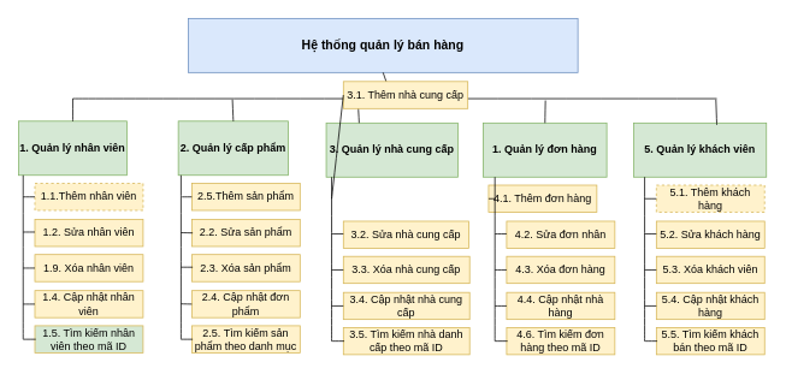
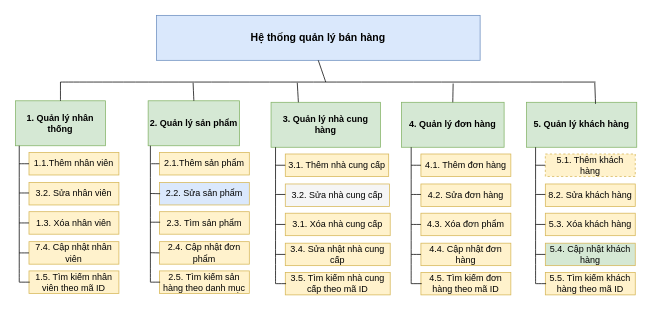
  <mxCell id="0" />
  <mxCell id="1" parent="0" />
  <mxCell id="2" value="Hệ thống quản lý bán hàng" style="rounded=0;whiteSpace=wrap;html=1;labelBackgroundColor=none;fillColor=#dae8fc;strokeColor=#6c8ebf;fontStyle=1;fontSize=14;" vertex="1" parent="1"><mxGeometry x="208" y="20" width="432" height="60" as="geometry" /></mxCell>
- <mxCell id="3" value="1. Quản lý nhân viên" style="rounded=0;whiteSpace=wrap;html=1;verticalAlign=middle;fillColor=#d5e8d4;strokeColor=#82b366;fontStyle=1;fontSize=12;" vertex="1" parent="1"><mxGeometry x="20" y="134" width="120" height="60" as="geometry" /></mxCell>
- <mxCell id="4" value="2. Quản lý cấp phẩm" style="rounded=0;whiteSpace=wrap;html=1;verticalAlign=middle;fillColor=#d5e8d4;strokeColor=#82b366;fontStyle=1;fontSize=12;" vertex="1" parent="1"><mxGeometry x="197" y="134" width="122" height="60" as="geometry" /></mxCell>
- <mxCell id="5" value="3. Quản lý nhà cung cấp" style="rounded=0;whiteSpace=wrap;html=1;verticalAlign=middle;fillColor=#d5e8d4;strokeColor=#82b366;fontStyle=1;fontSize=12;" vertex="1" parent="1"><mxGeometry x="361" y="136" width="146" height="60" as="geometry" /></mxCell>
- <mxCell id="6" value="1. Quản lý đơn hàng" style="rounded=0;whiteSpace=wrap;html=1;verticalAlign=middle;fillColor=#d5e8d4;strokeColor=#82b366;fontStyle=1;fontSize=12;" vertex="1" parent="1"><mxGeometry x="535" y="136" width="137" height="60" as="geometry" /></mxCell>
- <mxCell id="7" value="5. Quản lý khách viên" style="rounded=0;whiteSpace=wrap;html=1;verticalAlign=middle;fillColor=#d5e8d4;strokeColor=#82b366;fontStyle=1;fontSize=12;" vertex="1" parent="1"><mxGeometry x="702" y="136" width="147" height="60" as="geometry" /></mxCell>
+ <mxCell id="3" value="1. Quản lý nhân thống" style="rounded=0;whiteSpace=wrap;html=1;verticalAlign=middle;fillColor=#d5e8d4;strokeColor=#82b366;fontStyle=1;fontSize=12;" vertex="1" parent="1"><mxGeometry x="20" y="134" width="120" height="60" as="geometry" /></mxCell>
+ <mxCell id="4" value="2. Quản lý sản phẩm" style="rounded=0;whiteSpace=wrap;html=1;verticalAlign=middle;fillColor=#d5e8d4;strokeColor=#82b366;fontStyle=1;fontSize=12;" vertex="1" parent="1"><mxGeometry x="197" y="134" width="122" height="60" as="geometry" /></mxCell>
+ <mxCell id="5" value="3. Quản lý nhà cung hàng" style="rounded=0;whiteSpace=wrap;html=1;verticalAlign=middle;fillColor=#d5e8d4;strokeColor=#82b366;fontStyle=1;fontSize=12;" vertex="1" parent="1"><mxGeometry x="361" y="136" width="146" height="60" as="geometry" /></mxCell>
+ <mxCell id="6" value="4. Quản lý đơn hàng" style="rounded=0;whiteSpace=wrap;html=1;verticalAlign=middle;fillColor=#d5e8d4;strokeColor=#82b366;fontStyle=1;fontSize=12;" vertex="1" parent="1"><mxGeometry x="535" y="136" width="137" height="60" as="geometry" /></mxCell>
+ <mxCell id="7" value="5. Quản lý khách hàng" style="rounded=0;whiteSpace=wrap;html=1;verticalAlign=middle;fillColor=#d5e8d4;strokeColor=#82b366;fontStyle=1;fontSize=12;" vertex="1" parent="1"><mxGeometry x="702" y="136" width="147" height="60" as="geometry" /></mxCell>
  <mxCell id="8" value="" style="endArrow=none;html=1;rounded=0;fontSize=12;startSize=8;endSize=8;curved=1;entryX=0.5;entryY=1;entryDx=0;entryDy=0;" edge="1" parent="1" target="2"><mxGeometry width="50" height="50" relative="1" as="geometry"><mxPoint x="434" y="109" as="sourcePoint" /><mxPoint x="463" y="245" as="targetPoint" /></mxGeometry></mxCell>
  <mxCell id="9" value="" style="endArrow=none;html=1;rounded=0;fontSize=12;startSize=8;endSize=8;curved=1;" edge="1" parent="1"><mxGeometry width="50" height="50" relative="1" as="geometry"><mxPoint x="80" y="109" as="sourcePoint" /><mxPoint x="794" y="109" as="targetPoint" /></mxGeometry></mxCell>
  <mxCell id="10" value="" style="endArrow=none;html=1;rounded=0;fontSize=12;startSize=8;endSize=8;curved=1;exitX=0.5;exitY=0;exitDx=0;exitDy=0;" edge="1" parent="1" source="3"><mxGeometry width="50" height="50" relative="1" as="geometry"><mxPoint x="413" y="295" as="sourcePoint" /><mxPoint x="80" y="109" as="targetPoint" /></mxGeometry></mxCell>
  <mxCell id="11" value="" style="endArrow=none;html=1;rounded=0;fontSize=12;startSize=8;endSize=8;curved=1;exitX=0.25;exitY=0;exitDx=0;exitDy=0;" edge="1" parent="1" source="5"><mxGeometry width="50" height="50" relative="1" as="geometry"><mxPoint x="413" y="295" as="sourcePoint" /><mxPoint x="396" y="110" as="targetPoint" /></mxGeometry></mxCell>
  <mxCell id="12" value="" style="endArrow=none;html=1;rounded=0;fontSize=12;startSize=8;endSize=8;curved=1;exitX=0.5;exitY=0;exitDx=0;exitDy=0;" edge="1" parent="1" source="6"><mxGeometry width="50" height="50" relative="1" as="geometry"><mxPoint x="423" y="305" as="sourcePoint" /><mxPoint x="604" y="111" as="targetPoint" /></mxGeometry></mxCell>
  <mxCell id="13" value="" style="endArrow=none;html=1;rounded=0;fontSize=12;startSize=8;endSize=8;curved=1;" edge="1" parent="1"><mxGeometry width="50" height="50" relative="1" as="geometry"><mxPoint x="794" y="138" as="sourcePoint" /><mxPoint x="793" y="110" as="targetPoint" /></mxGeometry></mxCell>
  <mxCell id="14" value="" style="endArrow=none;html=1;rounded=0;fontSize=12;startSize=8;endSize=8;curved=1;exitX=0.5;exitY=0;exitDx=0;exitDy=0;" edge="1" parent="1" source="4"><mxGeometry width="50" height="50" relative="1" as="geometry"><mxPoint x="207" y="160" as="sourcePoint" /><mxPoint x="257" y="110" as="targetPoint" /></mxGeometry></mxCell>
- <mxCell id="15" value="1.1.Thêm nhân viên" style="rounded=0;whiteSpace=wrap;html=1;fillColor=#fff2cc;strokeColor=#d6b656;dashed=1;" vertex="1" parent="1"><mxGeometry x="38" y="203" width="120" height="30" as="geometry" /></mxCell>
- <mxCell id="16" value="1.2. Sửa nhân viên" style="rounded=0;whiteSpace=wrap;html=1;fillColor=#fff2cc;strokeColor=#d6b656;" vertex="1" parent="1"><mxGeometry x="38" y="243" width="120" height="30" as="geometry" /></mxCell>
- <mxCell id="17" value="1.9. Xóa nhân viên" style="rounded=0;whiteSpace=wrap;html=1;fillColor=#fff2cc;strokeColor=#d6b656;" vertex="1" parent="1"><mxGeometry x="38" y="282" width="120" height="30" as="geometry" /></mxCell>
- <mxCell id="18" value="1.4. Cập nhật nhân viên" style="rounded=0;whiteSpace=wrap;html=1;fillColor=#fff2cc;strokeColor=#d6b656;" vertex="1" parent="1"><mxGeometry x="38" y="322" width="120" height="30" as="geometry" /></mxCell>
- <mxCell id="19" value="1.5. Tìm kiếm nhân viên theo mã ID" style="rounded=0;whiteSpace=wrap;html=1;fillColor=#d5e8d4;strokeColor=#d6b656;" vertex="1" parent="1"><mxGeometry x="38" y="361" width="120" height="30" as="geometry" /></mxCell>
+ <mxCell id="15" value="1.1.Thêm nhân viên" style="rounded=0;whiteSpace=wrap;html=1;fillColor=#fff2cc;strokeColor=#d6b656;" vertex="1" parent="1"><mxGeometry x="38" y="203" width="120" height="30" as="geometry" /></mxCell>
+ <mxCell id="16" value="3.2. Sửa nhân viên" style="rounded=0;whiteSpace=wrap;html=1;fillColor=#fff2cc;strokeColor=#d6b656;" vertex="1" parent="1"><mxGeometry x="38" y="243" width="120" height="30" as="geometry" /></mxCell>
+ <mxCell id="17" value="1.3. Xóa nhân viên" style="rounded=0;whiteSpace=wrap;html=1;fillColor=#fff2cc;strokeColor=#d6b656;" vertex="1" parent="1"><mxGeometry x="38" y="282" width="120" height="30" as="geometry" /></mxCell>
+ <mxCell id="18" value="7.4. Cập nhật nhân viên" style="rounded=0;whiteSpace=wrap;html=1;fillColor=#fff2cc;strokeColor=#d6b656;" vertex="1" parent="1"><mxGeometry x="38" y="322" width="120" height="30" as="geometry" /></mxCell>
+ <mxCell id="19" value="1.5. Tìm kiếm nhân viên theo mã ID" style="rounded=0;whiteSpace=wrap;html=1;fillColor=#fff2cc;strokeColor=#d6b656;" vertex="1" parent="1"><mxGeometry x="38" y="361" width="120" height="30" as="geometry" /></mxCell>
  <mxCell id="20" value="" style="endArrow=none;html=1;rounded=0;fontSize=12;startSize=8;endSize=8;curved=1;" edge="1" parent="1"><mxGeometry width="50" height="50" relative="1" as="geometry"><mxPoint x="25" y="376" as="sourcePoint" /><mxPoint x="25" y="194" as="targetPoint" /></mxGeometry></mxCell>
  <mxCell id="21" value="" style="endArrow=none;html=1;rounded=0;fontSize=12;startSize=8;endSize=8;curved=1;" edge="1" parent="1"><mxGeometry width="50" height="50" relative="1" as="geometry"><mxPoint x="25" y="376" as="sourcePoint" /><mxPoint x="39" y="376" as="targetPoint" /></mxGeometry></mxCell>
  <mxCell id="22" value="" style="endArrow=none;html=1;rounded=0;fontSize=12;startSize=8;endSize=8;curved=1;" edge="1" parent="1"><mxGeometry width="50" height="50" relative="1" as="geometry"><mxPoint x="25" y="337" as="sourcePoint" /><mxPoint x="38" y="337" as="targetPoint" /></mxGeometry></mxCell>
  <mxCell id="23" value="" style="endArrow=none;html=1;rounded=0;fontSize=12;startSize=8;endSize=8;curved=1;" edge="1" parent="1"><mxGeometry width="50" height="50" relative="1" as="geometry"><mxPoint x="25" y="297" as="sourcePoint" /><mxPoint x="38" y="297" as="targetPoint" /></mxGeometry></mxCell>
  <mxCell id="24" value="" style="endArrow=none;html=1;rounded=0;fontSize=12;startSize=8;endSize=8;curved=1;" edge="1" parent="1"><mxGeometry width="50" height="50" relative="1" as="geometry"><mxPoint x="25" y="257" as="sourcePoint" /><mxPoint x="38" y="257" as="targetPoint" /></mxGeometry></mxCell>
  <mxCell id="25" value="" style="endArrow=none;html=1;rounded=0;fontSize=12;startSize=8;endSize=8;curved=1;entryX=0;entryY=0.5;entryDx=0;entryDy=0;" edge="1" parent="1" target="15"><mxGeometry width="50" height="50" relative="1" as="geometry"><mxPoint x="25" y="218" as="sourcePoint" /><mxPoint x="38" y="217" as="targetPoint" /></mxGeometry></mxCell>
- <mxCell id="26" value="2.5.Thêm sản phẩm" style="rounded=0;whiteSpace=wrap;html=1;fillColor=#fff2cc;strokeColor=#d6b656;" vertex="1" parent="1"><mxGeometry x="212" y="203" width="120" height="30" as="geometry" /></mxCell>
- <mxCell id="27" value="2.2. Sửa sản phẩm" style="rounded=0;whiteSpace=wrap;html=1;fillColor=#fff2cc;strokeColor=#d6b656;" vertex="1" parent="1"><mxGeometry x="212" y="243" width="120" height="30" as="geometry" /></mxCell>
- <mxCell id="28" value="2.3. Xóa sản phẩm" style="rounded=0;whiteSpace=wrap;html=1;fillColor=#fff2cc;strokeColor=#d6b656;" vertex="1" parent="1"><mxGeometry x="212" y="282" width="120" height="30" as="geometry" /></mxCell>
+ <mxCell id="26" value="2.1.Thêm sản phẩm" style="rounded=0;whiteSpace=wrap;html=1;fillColor=#fff2cc;strokeColor=#d6b656;" vertex="1" parent="1"><mxGeometry x="212" y="203" width="120" height="30" as="geometry" /></mxCell>
+ <mxCell id="27" value="2.2. Sửa sản phẩm" style="rounded=0;whiteSpace=wrap;html=1;fillColor=#dae8fc;strokeColor=#d6b656;" vertex="1" parent="1"><mxGeometry x="212" y="243" width="120" height="30" as="geometry" /></mxCell>
+ <mxCell id="28" value="2.3. Tìm sản phẩm" style="rounded=0;whiteSpace=wrap;html=1;fillColor=#fff2cc;strokeColor=#d6b656;" vertex="1" parent="1"><mxGeometry x="212" y="282" width="120" height="30" as="geometry" /></mxCell>
  <mxCell id="29" value="2.4. Cập nhật đơn phẩm" style="rounded=0;whiteSpace=wrap;html=1;fillColor=#fff2cc;strokeColor=#d6b656;" vertex="1" parent="1"><mxGeometry x="212" y="322" width="120" height="30" as="geometry" /></mxCell>
- <mxCell id="30" value="2.5. Tìm kiếm sản phẩm theo danh mục" style="rounded=0;whiteSpace=wrap;html=1;fillColor=#fff2cc;strokeColor=#d6b656;" vertex="1" parent="1"><mxGeometry x="212" y="361" width="120" height="30" as="geometry" /></mxCell>
+ <mxCell id="30" value="2.5. Tìm kiếm sản hàng theo danh mục" style="rounded=0;whiteSpace=wrap;html=1;fillColor=#fff2cc;strokeColor=#d6b656;" vertex="1" parent="1"><mxGeometry x="212" y="361" width="120" height="30" as="geometry" /></mxCell>
  <mxCell id="31" value="" style="endArrow=none;html=1;rounded=0;fontSize=12;startSize=8;endSize=8;curved=1;" edge="1" parent="1"><mxGeometry width="50" height="50" relative="1" as="geometry"><mxPoint x="200" y="376" as="sourcePoint" /><mxPoint x="200" y="194" as="targetPoint" /></mxGeometry></mxCell>
  <mxCell id="32" value="" style="endArrow=none;html=1;rounded=0;fontSize=12;startSize=8;endSize=8;curved=1;" edge="1" parent="1"><mxGeometry width="50" height="50" relative="1" as="geometry"><mxPoint x="200" y="376" as="sourcePoint" /><mxPoint x="213" y="376" as="targetPoint" /></mxGeometry></mxCell>
  <mxCell id="33" value="" style="endArrow=none;html=1;rounded=0;fontSize=12;startSize=8;endSize=8;curved=1;" edge="1" parent="1"><mxGeometry width="50" height="50" relative="1" as="geometry"><mxPoint x="200" y="336.71" as="sourcePoint" /><mxPoint x="212" y="337" as="targetPoint" /></mxGeometry></mxCell>
  <mxCell id="34" value="" style="endArrow=none;html=1;rounded=0;fontSize=12;startSize=8;endSize=8;curved=1;" edge="1" parent="1"><mxGeometry width="50" height="50" relative="1" as="geometry"><mxPoint x="200" y="296" as="sourcePoint" /><mxPoint x="213" y="296" as="targetPoint" /></mxGeometry></mxCell>
  <mxCell id="35" value="" style="endArrow=none;html=1;rounded=0;fontSize=12;startSize=8;endSize=8;curved=1;" edge="1" parent="1"><mxGeometry width="50" height="50" relative="1" as="geometry"><mxPoint x="200" y="257.71" as="sourcePoint" /><mxPoint x="213" y="258" as="targetPoint" /></mxGeometry></mxCell>
  <mxCell id="36" value="" style="endArrow=none;html=1;rounded=0;fontSize=12;startSize=8;endSize=8;curved=1;" edge="1" parent="1"><mxGeometry width="50" height="50" relative="1" as="geometry"><mxPoint x="201" y="218" as="sourcePoint" /><mxPoint x="212" y="218" as="targetPoint" /></mxGeometry></mxCell>
- <mxCell id="37" value="3.1. Thêm nhà cung cấp" style="rounded=0;whiteSpace=wrap;html=1;fillColor=#fff2cc;strokeColor=#d6b656;" vertex="1" parent="1"><mxGeometry x="380" y="90" width="138" height="30" as="geometry" /></mxCell>
- <mxCell id="38" value="3.2. Sửa nhà cung cấp" style="rounded=0;whiteSpace=wrap;html=1;fillColor=#fff2cc;strokeColor=#d6b656;" vertex="1" parent="1"><mxGeometry x="380" y="245" width="139" height="30" as="geometry" /></mxCell>
- <mxCell id="39" value="3.3. Xóa nhà cung cấp" style="rounded=0;whiteSpace=wrap;html=1;fillColor=#fff2cc;strokeColor=#d6b656;" vertex="1" parent="1"><mxGeometry x="380" y="284" width="140" height="30" as="geometry" /></mxCell>
- <mxCell id="40" value="3.4. Cập nhật nhà cung cấp" style="rounded=0;whiteSpace=wrap;html=1;fillColor=#fff2cc;strokeColor=#d6b656;" vertex="1" parent="1"><mxGeometry x="380" y="324" width="140" height="30" as="geometry" /></mxCell>
- <mxCell id="41" value="3.5. Tìm kiếm nhà danh cấp theo mã ID" style="rounded=0;whiteSpace=wrap;html=1;fillColor=#fff2cc;strokeColor=#d6b656;" vertex="1" parent="1"><mxGeometry x="380" y="363" width="140" height="30" as="geometry" /></mxCell>
+ <mxCell id="37" value="3.1. Thêm nhà cung cấp" style="rounded=0;whiteSpace=wrap;html=1;fillColor=#fff2cc;strokeColor=#d6b656;" vertex="1" parent="1"><mxGeometry x="380" y="205" width="138" height="30" as="geometry" /></mxCell>
+ <mxCell id="38" value="3.2. Sửa nhà cung cấp" style="rounded=0;whiteSpace=wrap;html=1;fillColor=#f5f5f5;strokeColor=#d6b656;" vertex="1" parent="1"><mxGeometry x="380" y="245" width="139" height="30" as="geometry" /></mxCell>
+ <mxCell id="39" value="3.1. Xóa nhà cung cấp" style="rounded=0;whiteSpace=wrap;html=1;fillColor=#fff2cc;strokeColor=#d6b656;" vertex="1" parent="1"><mxGeometry x="380" y="284" width="140" height="30" as="geometry" /></mxCell>
+ <mxCell id="40" value="3.4. Sửa nhật nhà cung cấp" style="rounded=0;whiteSpace=wrap;html=1;fillColor=#fff2cc;strokeColor=#d6b656;" vertex="1" parent="1"><mxGeometry x="380" y="324" width="140" height="30" as="geometry" /></mxCell>
+ <mxCell id="41" value="3.5. Tìm kiếm nhà cung cấp theo mã ID" style="rounded=0;whiteSpace=wrap;html=1;fillColor=#fff2cc;strokeColor=#d6b656;" vertex="1" parent="1"><mxGeometry x="380" y="363" width="140" height="30" as="geometry" /></mxCell>
  <mxCell id="42" value="" style="endArrow=none;html=1;rounded=0;fontSize=12;startSize=8;endSize=8;curved=1;" edge="1" parent="1"><mxGeometry width="50" height="50" relative="1" as="geometry"><mxPoint x="367" y="378" as="sourcePoint" /><mxPoint x="367" y="196" as="targetPoint" /></mxGeometry></mxCell>
  <mxCell id="43" value="" style="endArrow=none;html=1;rounded=0;fontSize=12;startSize=8;endSize=8;curved=1;" edge="1" parent="1"><mxGeometry width="50" height="50" relative="1" as="geometry"><mxPoint x="367" y="378" as="sourcePoint" /><mxPoint x="381" y="378" as="targetPoint" /></mxGeometry></mxCell>
  <mxCell id="44" value="" style="endArrow=none;html=1;rounded=0;fontSize=12;startSize=8;endSize=8;curved=1;" edge="1" parent="1"><mxGeometry width="50" height="50" relative="1" as="geometry"><mxPoint x="367" y="339" as="sourcePoint" /><mxPoint x="380" y="339" as="targetPoint" /></mxGeometry></mxCell>
  <mxCell id="45" value="" style="endArrow=none;html=1;rounded=0;fontSize=12;startSize=8;endSize=8;curved=1;" edge="1" parent="1"><mxGeometry width="50" height="50" relative="1" as="geometry"><mxPoint x="367" y="299" as="sourcePoint" /><mxPoint x="380" y="299" as="targetPoint" /></mxGeometry></mxCell>
  <mxCell id="46" value="" style="endArrow=none;html=1;rounded=0;fontSize=12;startSize=8;endSize=8;curved=1;" edge="1" parent="1"><mxGeometry width="50" height="50" relative="1" as="geometry"><mxPoint x="367" y="259" as="sourcePoint" /><mxPoint x="380" y="259" as="targetPoint" /></mxGeometry></mxCell>
  <mxCell id="47" value="" style="endArrow=none;html=1;rounded=0;fontSize=12;startSize=8;endSize=8;curved=1;entryX=0;entryY=0.5;entryDx=0;entryDy=0;" edge="1" target="37" parent="1"><mxGeometry width="50" height="50" relative="1" as="geometry"><mxPoint x="367" y="220" as="sourcePoint" /><mxPoint x="380" y="219" as="targetPoint" /></mxGeometry></mxCell>
- <mxCell id="48" value="4.1. Thêm đơn hàng" style="rounded=0;whiteSpace=wrap;html=1;fillColor=#fff2cc;strokeColor=#d6b656;" vertex="1" parent="1"><mxGeometry x="541" y="205" width="120" height="30" as="geometry" /></mxCell>
- <mxCell id="49" value="4.2. Sửa đơn nhân" style="rounded=0;whiteSpace=wrap;html=1;fillColor=#fff2cc;strokeColor=#d6b656;" vertex="1" parent="1"><mxGeometry x="561" y="245" width="120" height="30" as="geometry" /></mxCell>
- <mxCell id="50" value="4.3. Xóa đơn hàng" style="rounded=0;whiteSpace=wrap;html=1;fillColor=#fff2cc;strokeColor=#d6b656;" vertex="1" parent="1"><mxGeometry x="561" y="284" width="120" height="30" as="geometry" /></mxCell>
- <mxCell id="51" value="4.4. Cập nhật nhà hàng" style="rounded=0;whiteSpace=wrap;html=1;fillColor=#fff2cc;strokeColor=#d6b656;" vertex="1" parent="1"><mxGeometry x="561" y="324" width="120" height="30" as="geometry" /></mxCell>
- <mxCell id="52" value="4.6. Tìm kiếm đơn hàng theo mã ID" style="rounded=0;whiteSpace=wrap;html=1;fillColor=#fff2cc;strokeColor=#d6b656;" vertex="1" parent="1"><mxGeometry x="561" y="363" width="120" height="30" as="geometry" /></mxCell>
+ <mxCell id="48" value="4.1. Thêm đơn hàng" style="rounded=0;whiteSpace=wrap;html=1;fillColor=#fff2cc;strokeColor=#d6b656;" vertex="1" parent="1"><mxGeometry x="561" y="205" width="120" height="30" as="geometry" /></mxCell>
+ <mxCell id="49" value="4.2. Sửa đơn hàng" style="rounded=0;whiteSpace=wrap;html=1;fillColor=#fff2cc;strokeColor=#d6b656;" vertex="1" parent="1"><mxGeometry x="561" y="245" width="120" height="30" as="geometry" /></mxCell>
+ <mxCell id="50" value="4.3. Xóa đơn phẩm" style="rounded=0;whiteSpace=wrap;html=1;fillColor=#fff2cc;strokeColor=#d6b656;" vertex="1" parent="1"><mxGeometry x="561" y="284" width="120" height="30" as="geometry" /></mxCell>
+ <mxCell id="51" value="4.4. Cập nhật đơn hàng" style="rounded=0;whiteSpace=wrap;html=1;fillColor=#fff2cc;strokeColor=#d6b656;" vertex="1" parent="1"><mxGeometry x="561" y="324" width="120" height="30" as="geometry" /></mxCell>
+ <mxCell id="52" value="4.5. Tìm kiếm đơn hàng theo mã ID" style="rounded=0;whiteSpace=wrap;html=1;fillColor=#fff2cc;strokeColor=#d6b656;" vertex="1" parent="1"><mxGeometry x="561" y="363" width="120" height="30" as="geometry" /></mxCell>
  <mxCell id="53" value="" style="endArrow=none;html=1;rounded=0;fontSize=12;startSize=8;endSize=8;curved=1;" edge="1" parent="1"><mxGeometry width="50" height="50" relative="1" as="geometry"><mxPoint x="548" y="378" as="sourcePoint" /><mxPoint x="562" y="378" as="targetPoint" /></mxGeometry></mxCell>
  <mxCell id="54" value="" style="endArrow=none;html=1;rounded=0;fontSize=12;startSize=8;endSize=8;curved=1;" edge="1" parent="1"><mxGeometry width="50" height="50" relative="1" as="geometry"><mxPoint x="548" y="339" as="sourcePoint" /><mxPoint x="561" y="339" as="targetPoint" /></mxGeometry></mxCell>
  <mxCell id="55" value="" style="endArrow=none;html=1;rounded=0;fontSize=12;startSize=8;endSize=8;curved=1;" edge="1" parent="1"><mxGeometry width="50" height="50" relative="1" as="geometry"><mxPoint x="548" y="299" as="sourcePoint" /><mxPoint x="561" y="299" as="targetPoint" /></mxGeometry></mxCell>
  <mxCell id="56" value="" style="endArrow=none;html=1;rounded=0;fontSize=12;startSize=8;endSize=8;curved=1;" edge="1" parent="1"><mxGeometry width="50" height="50" relative="1" as="geometry"><mxPoint x="548" y="259" as="sourcePoint" /><mxPoint x="561" y="259" as="targetPoint" /></mxGeometry></mxCell>
  <mxCell id="57" value="" style="endArrow=none;html=1;rounded=0;fontSize=12;startSize=8;endSize=8;curved=1;entryX=0;entryY=0.5;entryDx=0;entryDy=0;" edge="1" target="48" parent="1"><mxGeometry width="50" height="50" relative="1" as="geometry"><mxPoint x="548" y="220" as="sourcePoint" /><mxPoint x="561" y="219" as="targetPoint" /></mxGeometry></mxCell>
  <mxCell id="58" value="" style="endArrow=none;html=1;rounded=0;fontSize=12;startSize=8;endSize=8;curved=1;" edge="1" parent="1"><mxGeometry width="50" height="50" relative="1" as="geometry"><mxPoint x="548" y="378" as="sourcePoint" /><mxPoint x="548" y="196" as="targetPoint" /></mxGeometry></mxCell>
  <mxCell id="59" value="5.1. Thêm khách hàng" style="rounded=0;whiteSpace=wrap;html=1;fillColor=#fff2cc;strokeColor=#d6b656;dashed=1;" vertex="1" parent="1"><mxGeometry x="727" y="205" width="120" height="30" as="geometry" /></mxCell>
- <mxCell id="60" value="5.2. Sửa khách hàng" style="rounded=0;whiteSpace=wrap;html=1;fillColor=#fff2cc;strokeColor=#d6b656;" vertex="1" parent="1"><mxGeometry x="727" y="245" width="120" height="30" as="geometry" /></mxCell>
- <mxCell id="61" value="5.3. Xóa khách viên" style="rounded=0;whiteSpace=wrap;html=1;fillColor=#fff2cc;strokeColor=#d6b656;" vertex="1" parent="1"><mxGeometry x="727" y="284" width="120" height="30" as="geometry" /></mxCell>
- <mxCell id="62" value="5.4. Cập nhật khách hàng" style="rounded=0;whiteSpace=wrap;html=1;fillColor=#fff2cc;strokeColor=#d6b656;" vertex="1" parent="1"><mxGeometry x="727" y="324" width="120" height="30" as="geometry" /></mxCell>
- <mxCell id="63" value="5.5. Tìm kiếm khách bán theo mã ID" style="rounded=0;whiteSpace=wrap;html=1;fillColor=#fff2cc;strokeColor=#d6b656;" vertex="1" parent="1"><mxGeometry x="727" y="363" width="120" height="30" as="geometry" /></mxCell>
+ <mxCell id="60" value="8.2. Sửa khách hàng" style="rounded=0;whiteSpace=wrap;html=1;fillColor=#fff2cc;strokeColor=#d6b656;" vertex="1" parent="1"><mxGeometry x="727" y="245" width="120" height="30" as="geometry" /></mxCell>
+ <mxCell id="61" value="5.3. Xóa khách hàng" style="rounded=0;whiteSpace=wrap;html=1;fillColor=#fff2cc;strokeColor=#d6b656;" vertex="1" parent="1"><mxGeometry x="727" y="284" width="120" height="30" as="geometry" /></mxCell>
+ <mxCell id="62" value="5.4. Cập nhật khách hàng" style="rounded=0;whiteSpace=wrap;html=1;fillColor=#d5e8d4;strokeColor=#d6b656;" vertex="1" parent="1"><mxGeometry x="727" y="324" width="120" height="30" as="geometry" /></mxCell>
+ <mxCell id="63" value="5.5. Tìm kiếm khách hàng theo mã ID" style="rounded=0;whiteSpace=wrap;html=1;fillColor=#fff2cc;strokeColor=#d6b656;" vertex="1" parent="1"><mxGeometry x="727" y="363" width="120" height="30" as="geometry" /></mxCell>
  <mxCell id="64" value="" style="endArrow=none;html=1;rounded=0;fontSize=12;startSize=8;endSize=8;curved=1;" edge="1" parent="1"><mxGeometry width="50" height="50" relative="1" as="geometry"><mxPoint x="714" y="378" as="sourcePoint" /><mxPoint x="728" y="378" as="targetPoint" /></mxGeometry></mxCell>
  <mxCell id="65" value="" style="endArrow=none;html=1;rounded=0;fontSize=12;startSize=8;endSize=8;curved=1;" edge="1" parent="1"><mxGeometry width="50" height="50" relative="1" as="geometry"><mxPoint x="714" y="339" as="sourcePoint" /><mxPoint x="727" y="339" as="targetPoint" /></mxGeometry></mxCell>
  <mxCell id="66" value="" style="endArrow=none;html=1;rounded=0;fontSize=12;startSize=8;endSize=8;curved=1;" edge="1" parent="1"><mxGeometry width="50" height="50" relative="1" as="geometry"><mxPoint x="714" y="299" as="sourcePoint" /><mxPoint x="727" y="299" as="targetPoint" /></mxGeometry></mxCell>
  <mxCell id="67" value="" style="endArrow=none;html=1;rounded=0;fontSize=12;startSize=8;endSize=8;curved=1;" edge="1" parent="1"><mxGeometry width="50" height="50" relative="1" as="geometry"><mxPoint x="714" y="259" as="sourcePoint" /><mxPoint x="727" y="259" as="targetPoint" /></mxGeometry></mxCell>
  <mxCell id="68" value="" style="endArrow=none;html=1;rounded=0;fontSize=12;startSize=8;endSize=8;curved=1;entryX=0;entryY=0.5;entryDx=0;entryDy=0;" edge="1" target="59" parent="1"><mxGeometry width="50" height="50" relative="1" as="geometry"><mxPoint x="714" y="220" as="sourcePoint" /><mxPoint x="727" y="219" as="targetPoint" /></mxGeometry></mxCell>
  <mxCell id="69" value="" style="endArrow=none;html=1;rounded=0;fontSize=12;startSize=8;endSize=8;curved=1;" edge="1" parent="1"><mxGeometry width="50" height="50" relative="1" as="geometry"><mxPoint x="714" y="378" as="sourcePoint" /><mxPoint x="714" y="196" as="targetPoint" /></mxGeometry></mxCell>
